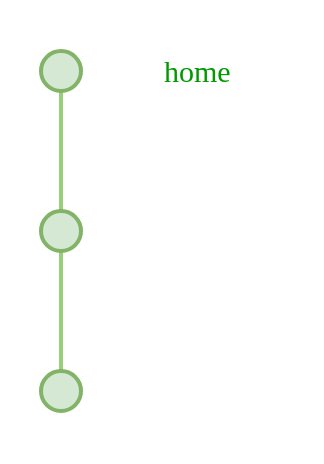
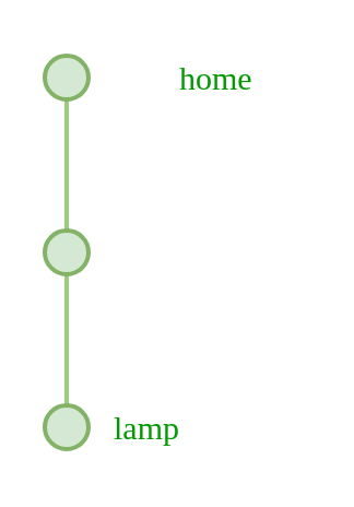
  <mxCell id="0" />
  <mxCell id="1" parent="0" />
  <mxCell id="2" style="edgeStyle=orthogonalEdgeStyle;rounded=0;orthogonalLoop=1;jettySize=auto;html=1;exitX=0.5;exitY=1;exitDx=0;exitDy=0;entryX=0.5;entryY=0;entryDx=0;entryDy=0;endArrow=none;endFill=0;strokeWidth=2;strokeColor=#97D077;" edge="1" parent="1" source="3" target="6"><mxGeometry relative="1" as="geometry" /></mxCell>
  <mxCell id="3" value="" style="ellipse;whiteSpace=wrap;html=1;aspect=fixed;fillColor=#d5e8d4;strokeColor=#82b366;strokeWidth=2;" vertex="1" parent="1"><mxGeometry x="20" y="25" width="20" height="20" as="geometry" /></mxCell>
  <mxCell id="4" value="&lt;font color=&quot;#009900&quot; face=&quot;Lucida Console&quot; style=&quot;font-size: 15px;&quot;&gt;home&lt;/font&gt;" style="text;html=1;strokeColor=none;fillColor=none;align=left;verticalAlign=middle;whiteSpace=wrap;rounded=0;" vertex="1" parent="1"><mxGeometry x="80" y="20" width="60" height="30" as="geometry" /></mxCell>
  <mxCell id="5" style="edgeStyle=orthogonalEdgeStyle;rounded=0;orthogonalLoop=1;jettySize=auto;html=1;exitX=0.5;exitY=1;exitDx=0;exitDy=0;entryX=0.5;entryY=0;entryDx=0;entryDy=0;endArrow=none;endFill=0;strokeWidth=2;strokeColor=#97D077;" edge="1" parent="1" source="6" target="7"><mxGeometry relative="1" as="geometry" /></mxCell>
  <mxCell id="6" value="" style="ellipse;whiteSpace=wrap;html=1;aspect=fixed;fillColor=#d5e8d4;strokeColor=#82b366;strokeWidth=2;" vertex="1" parent="1"><mxGeometry x="20" y="105" width="20" height="20" as="geometry" /></mxCell>
  <mxCell id="7" value="" style="ellipse;whiteSpace=wrap;html=1;aspect=fixed;fillColor=#d5e8d4;strokeColor=#82b366;strokeWidth=2;" vertex="1" parent="1"><mxGeometry x="20" y="185" width="20" height="20" as="geometry" /></mxCell>
+ <mxCell id="8" value="&lt;font color=&quot;#009900&quot; face=&quot;Lucida Console&quot; style=&quot;font-size: 15px;&quot;&gt;lamp&lt;/font&gt;" style="text;html=1;strokeColor=none;fillColor=none;align=left;verticalAlign=middle;whiteSpace=wrap;rounded=0;" vertex="1" parent="1"><mxGeometry x="50" y="180" width="90" height="30" as="geometry" /></mxCell>
